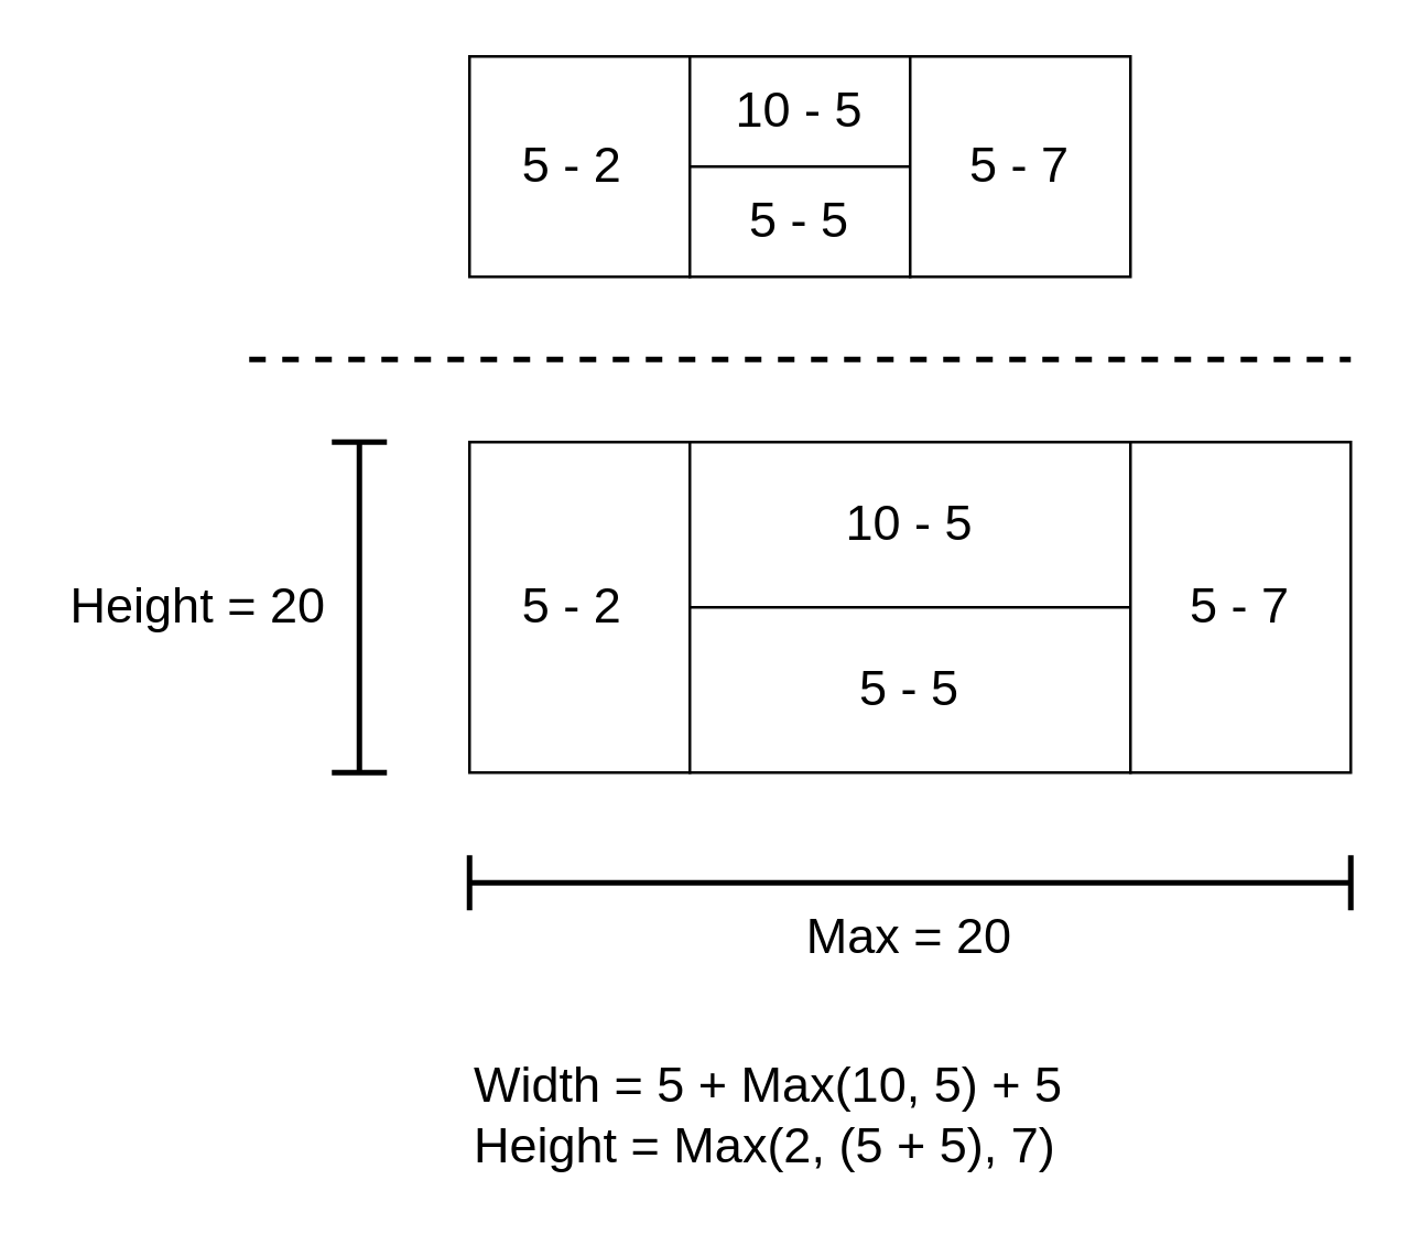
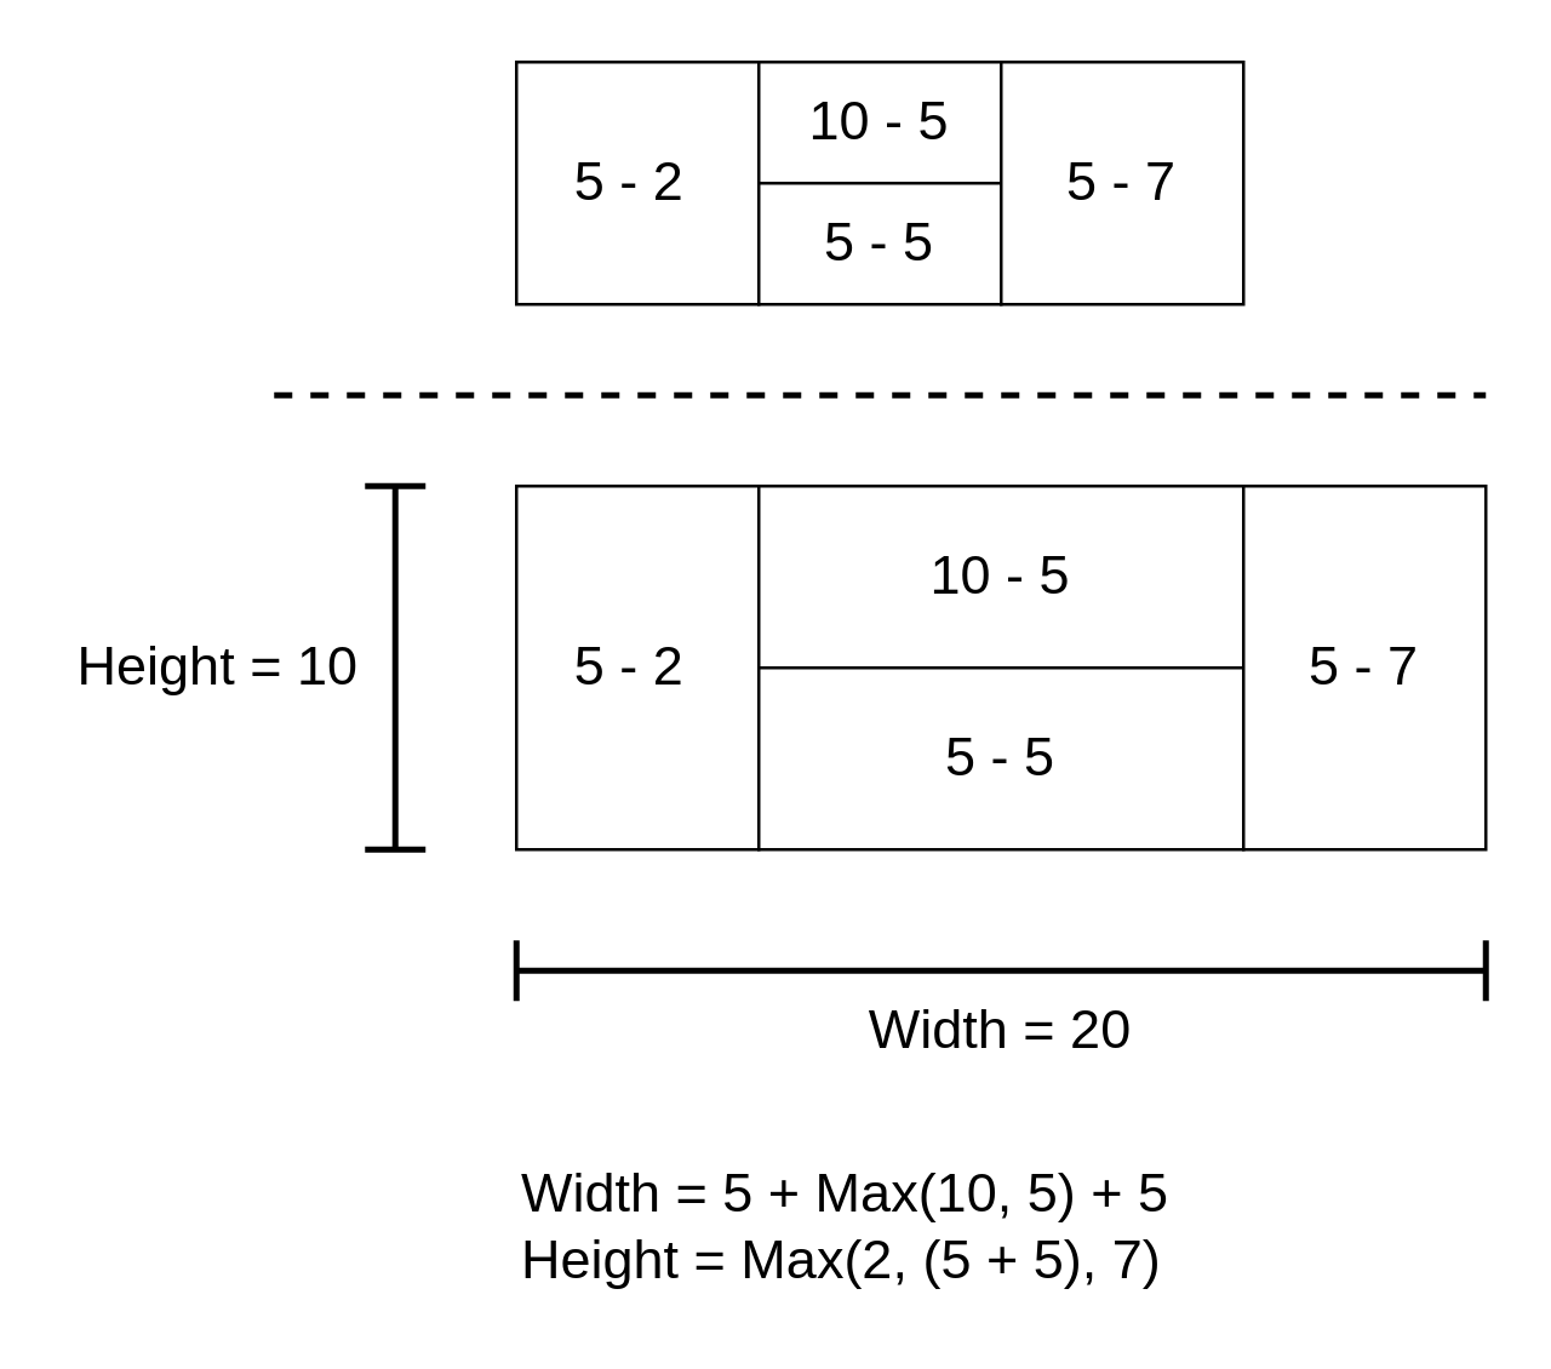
  <mxCell id="0" />
  <mxCell id="1" parent="0" />
  <mxCell id="2" value="5 - 2&amp;nbsp;" style="rounded=0;whiteSpace=wrap;html=1;fontSize=18;" vertex="1" parent="1"><mxGeometry x="170" y="20" width="80" height="80" as="geometry" /></mxCell>
  <mxCell id="3" value="10 - 5" style="rounded=0;whiteSpace=wrap;html=1;fontSize=18;" vertex="1" parent="1"><mxGeometry x="250" y="20" width="80" height="40" as="geometry" /></mxCell>
  <mxCell id="4" value="5 - 5" style="rounded=0;whiteSpace=wrap;html=1;fontSize=18;" vertex="1" parent="1"><mxGeometry x="250" y="60" width="80" height="40" as="geometry" /></mxCell>
  <mxCell id="5" value="5 - 7" style="rounded=0;whiteSpace=wrap;html=1;fontSize=18;" vertex="1" parent="1"><mxGeometry x="330" y="20" width="80" height="80" as="geometry" /></mxCell>
  <mxCell id="6" value="5 - 2&amp;nbsp;" style="rounded=0;whiteSpace=wrap;html=1;fontSize=18;" vertex="1" parent="1"><mxGeometry x="170" y="160" width="80" height="120" as="geometry" /></mxCell>
  <mxCell id="7" value="10 - 5" style="rounded=0;whiteSpace=wrap;html=1;fontSize=18;" vertex="1" parent="1"><mxGeometry x="250" y="160" width="160" height="60" as="geometry" /></mxCell>
  <mxCell id="8" value="5 - 5" style="rounded=0;whiteSpace=wrap;html=1;fontSize=18;" vertex="1" parent="1"><mxGeometry x="250" y="220" width="160" height="60" as="geometry" /></mxCell>
  <mxCell id="9" value="5 - 7" style="rounded=0;whiteSpace=wrap;html=1;fontSize=18;" vertex="1" parent="1"><mxGeometry x="410" y="160" width="80" height="120" as="geometry" /></mxCell>
  <mxCell id="10" value="" style="endArrow=none;html=1;fontSize=18;strokeWidth=2;" edge="1" parent="1"><mxGeometry width="50" height="50" relative="1" as="geometry"><mxPoint x="170" y="320" as="sourcePoint" /><mxPoint x="490" y="320" as="targetPoint" /></mxGeometry></mxCell>
  <mxCell id="11" value="" style="endArrow=none;html=1;fontSize=18;strokeWidth=2;" edge="1" parent="1"><mxGeometry width="50" height="50" relative="1" as="geometry"><mxPoint x="490" y="330" as="sourcePoint" /><mxPoint x="490" y="310" as="targetPoint" /></mxGeometry></mxCell>
  <mxCell id="12" value="" style="endArrow=none;html=1;fontSize=18;strokeWidth=2;" edge="1" parent="1"><mxGeometry width="50" height="50" relative="1" as="geometry"><mxPoint x="170" y="330" as="sourcePoint" /><mxPoint x="170" y="310" as="targetPoint" /></mxGeometry></mxCell>
- <mxCell id="13" value="Max = 20" style="text;html=1;strokeColor=none;fillColor=none;align=center;verticalAlign=middle;whiteSpace=wrap;rounded=0;fontSize=18;" vertex="1" parent="1"><mxGeometry x="170" y="330" width="320" height="20" as="geometry" /></mxCell>
+ <mxCell id="13" value="Width = 20" style="text;html=1;strokeColor=none;fillColor=none;align=center;verticalAlign=middle;whiteSpace=wrap;rounded=0;fontSize=18;" vertex="1" parent="1"><mxGeometry x="170" y="330" width="320" height="20" as="geometry" /></mxCell>
  <mxCell id="14" value="" style="endArrow=none;html=1;fontSize=18;strokeWidth=2;" edge="1" parent="1"><mxGeometry width="50" height="50" relative="1" as="geometry"><mxPoint x="130" y="160" as="sourcePoint" /><mxPoint x="130" y="280" as="targetPoint" /></mxGeometry></mxCell>
  <mxCell id="15" value="" style="endArrow=none;html=1;fontSize=18;strokeWidth=2;" edge="1" parent="1"><mxGeometry width="50" height="50" relative="1" as="geometry"><mxPoint x="120" y="160" as="sourcePoint" /><mxPoint x="140" y="160" as="targetPoint" /></mxGeometry></mxCell>
  <mxCell id="16" value="" style="endArrow=none;html=1;fontSize=18;strokeWidth=2;" edge="1" parent="1"><mxGeometry width="50" height="50" relative="1" as="geometry"><mxPoint x="140" y="280" as="sourcePoint" /><mxPoint x="120" y="280" as="targetPoint" /></mxGeometry></mxCell>
  <mxCell id="17" value="" style="endArrow=none;html=1;fontSize=18;strokeWidth=2;dashed=1;" edge="1" parent="1"><mxGeometry width="50" height="50" relative="1" as="geometry"><mxPoint x="90" y="130" as="sourcePoint" /><mxPoint x="490" y="130" as="targetPoint" /></mxGeometry></mxCell>
- <mxCell id="18" value="Height = 20" style="text;html=1;strokeColor=none;fillColor=none;align=right;verticalAlign=middle;whiteSpace=wrap;rounded=0;fontSize=18;" vertex="1" parent="1"><mxGeometry x="20" y="205" width="100" height="30" as="geometry" /></mxCell>
+ <mxCell id="18" value="Height = 10" style="text;html=1;strokeColor=none;fillColor=none;align=right;verticalAlign=middle;whiteSpace=wrap;rounded=0;fontSize=18;" vertex="1" parent="1"><mxGeometry x="20" y="205" width="100" height="30" as="geometry" /></mxCell>
  <mxCell id="19" value="&lt;p style=&quot;line-height: 120%&quot;&gt;Width = 5 + Max(10, 5) + 5&lt;br&gt;Height =&amp;nbsp;&lt;span&gt;Max(2, (5 + 5), 7)&lt;/span&gt;&lt;/p&gt;" style="text;html=1;strokeColor=none;fillColor=none;align=left;verticalAlign=middle;whiteSpace=wrap;rounded=0;fontSize=18;labelPosition=center;verticalLabelPosition=middle;" vertex="1" parent="1"><mxGeometry x="170" y="380" width="250" height="50" as="geometry" /></mxCell>
